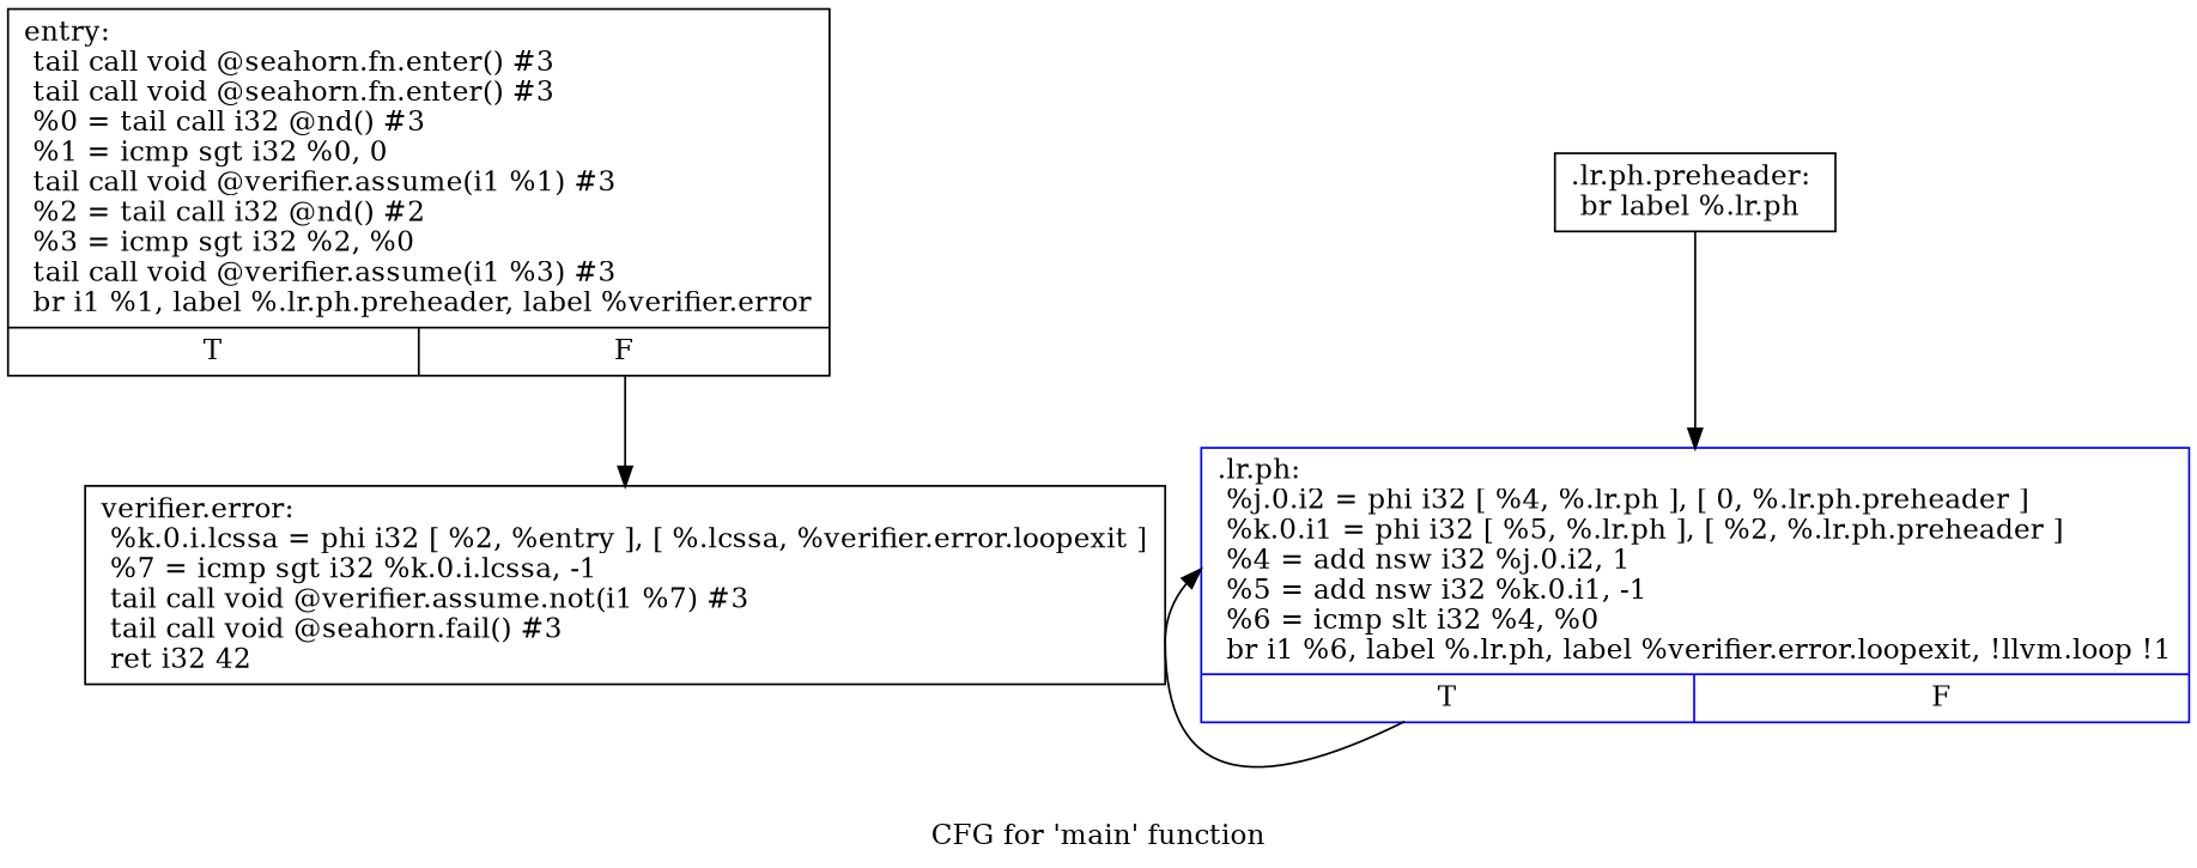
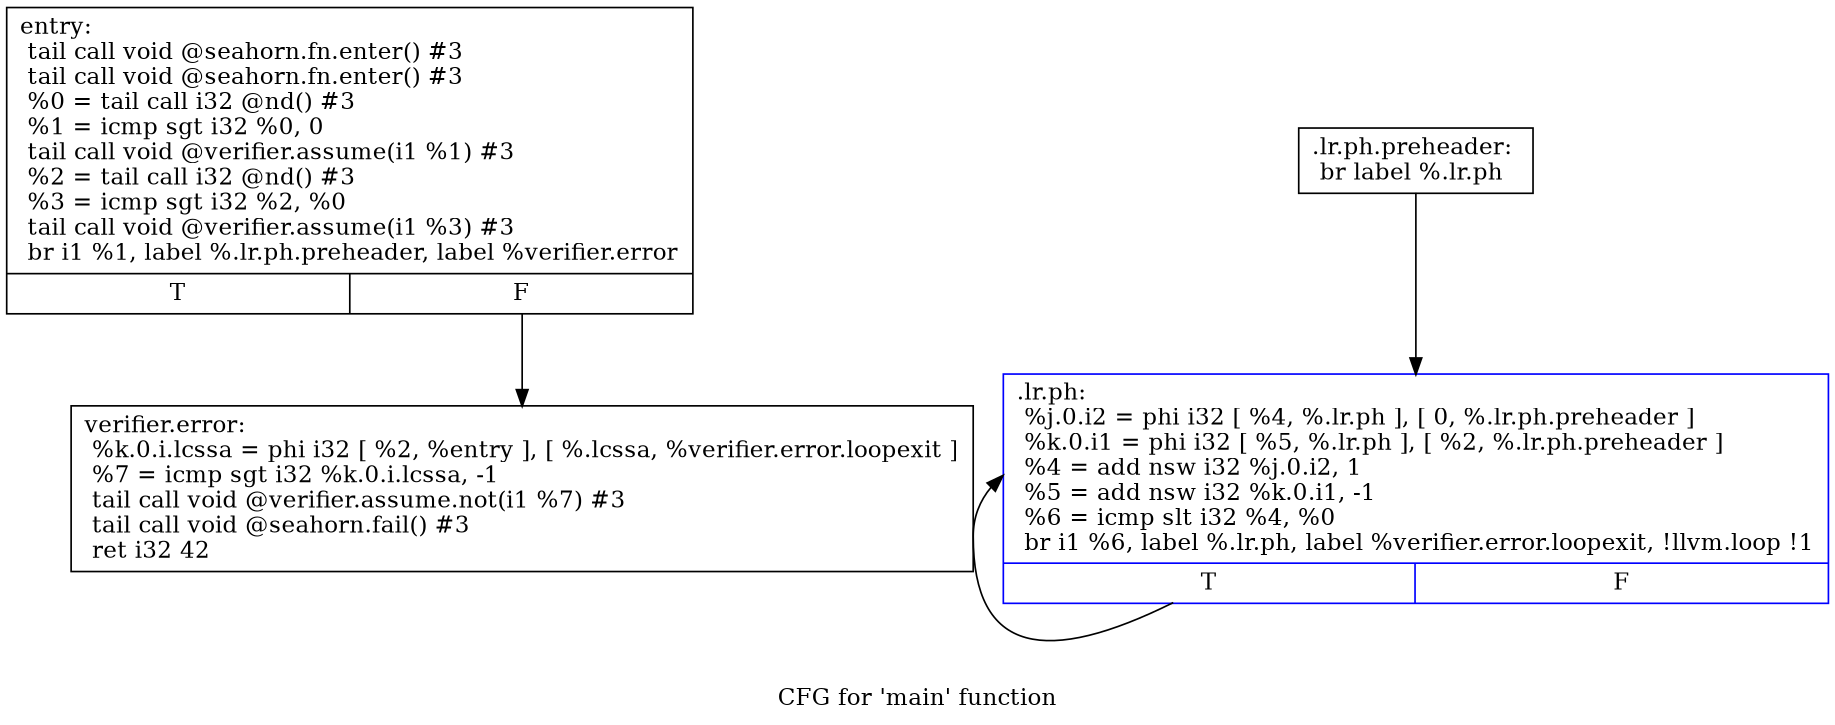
  digraph {
    label="CFG for 'main' function"
    node [shape=record]
-   n1 [label="{entry:\l  tail call void @seahorn.fn.enter() #3\l  tail call void @seahorn.fn.enter() #3\l  %0 = tail call i32 @nd() #3\l  %1 = icmp sgt i32 %0, 0\l  tail call void @verifier.assume(i1 %1) #3\l  %2 = tail call i32 @nd() #2\l  %3 = icmp sgt i32 %2, %0\l  tail call void @verifier.assume(i1 %3) #3\l  br i1 %1, label %.lr.ph.preheader, label %verifier.error\l|{<s0>T|<s1>F}}"]
+   n1 [label="{entry:\l  tail call void @seahorn.fn.enter() #3\l  tail call void @seahorn.fn.enter() #3\l  %0 = tail call i32 @nd() #3\l  %1 = icmp sgt i32 %0, 0\l  tail call void @verifier.assume(i1 %1) #3\l  %2 = tail call i32 @nd() #3\l  %3 = icmp sgt i32 %2, %0\l  tail call void @verifier.assume(i1 %3) #3\l  br i1 %1, label %.lr.ph.preheader, label %verifier.error\l|{<s0>T|<s1>F}}"]
    n2 [label="{verifier.error:                                   \l  %k.0.i.lcssa = phi i32 [ %2, %entry ], [ %.lcssa, %verifier.error.loopexit ]\l  %7 = icmp sgt i32 %k.0.i.lcssa, -1\l  tail call void @verifier.assume.not(i1 %7) #3\l  tail call void @seahorn.fail() #3\l  ret i32 42\l}"]
    n3 [label="{.lr.ph.preheader:                                 \l  br label %.lr.ph\l}"]
    n4 [color=blue label="{.lr.ph:                                           \l  %j.0.i2 = phi i32 [ %4, %.lr.ph ], [ 0, %.lr.ph.preheader ]\l  %k.0.i1 = phi i32 [ %5, %.lr.ph ], [ %2, %.lr.ph.preheader ]\l  %4 = add nsw i32 %j.0.i2, 1\l  %5 = add nsw i32 %k.0.i1, -1\l  %6 = icmp slt i32 %4, %0\l  br i1 %6, label %.lr.ph, label %verifier.error.loopexit, !llvm.loop !1\l|{<s0>T|<s1>F}}"]
    n1 -> n2 [tailport=s1]
    n3 -> n4
    n4 -> n4 [tailport=s0]
  }
